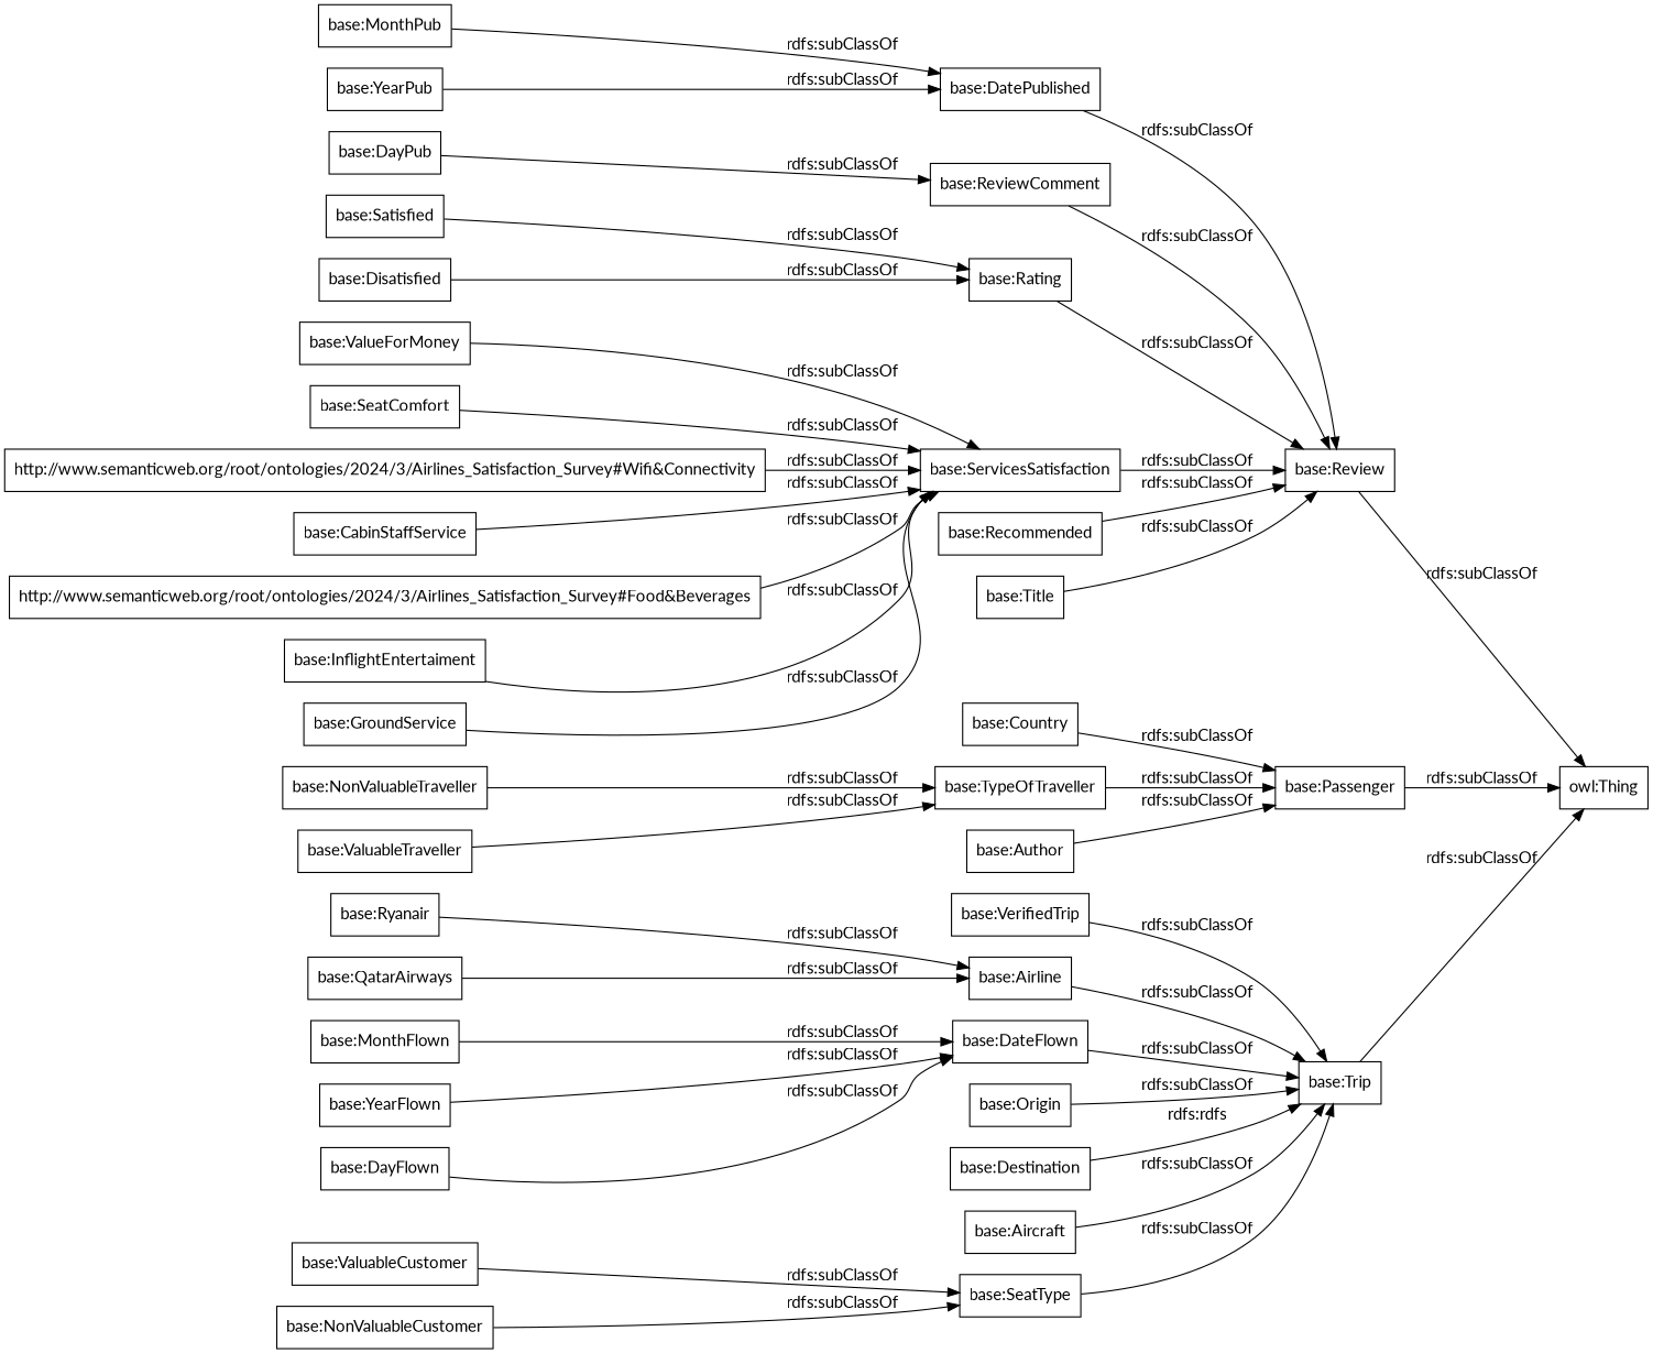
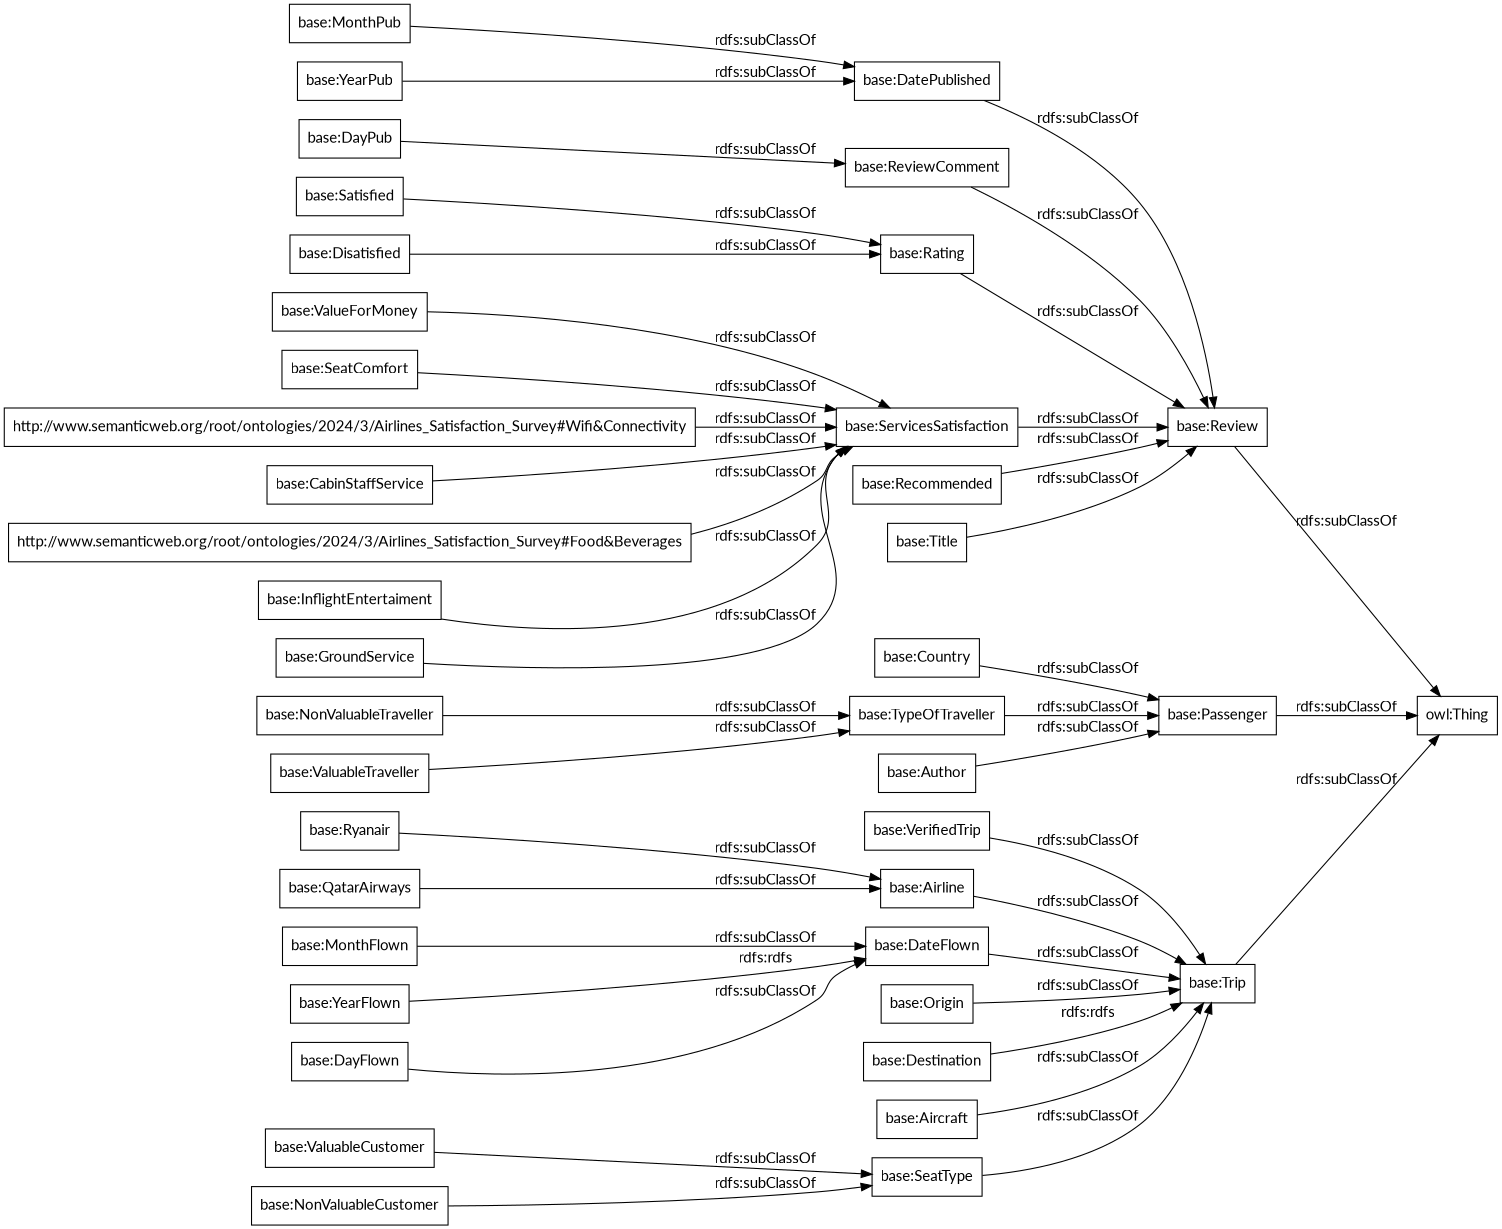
  digraph {
    fontname=Lato
    rankdir=LR
    node [color=black fontname=Lato shape=rectangle]
    edge [fontname=Lato]
    "base:SeatType"
    "base:Trip"
    "owl:Thing"
    "base:VerifiedTrip"
    "base:Review"
    "base:MonthPub"
    "base:DatePublished"
    "base:DayPub"
    "base:ReviewComment"
    "base:Satisfied"
    "base:Rating"
    "base:Ryanair"
    "base:Airline"
    "base:DateFlown"
    "base:Origin"
    "base:Country"
    "base:Passenger"
    "base:MonthFlown"
    "base:TypeOfTraveller"
    "base:ValueForMoney"
    "base:ServicesSatisfaction"
    "base:YearPub"
    "base:SeatComfort"
    "base:NonValuableTraveller"
    "base:Destination"
    "base:Recommended"
    "base:ValuableTraveller"
    "base:ValuableCustomer"
    "base:Aircraft"
    "base:Author"
    "base:QatarAirways"
    "base:Title"
    "http://www.semanticweb.org/root/ontologies/2024/3/Airlines_Satisfaction_Survey#Wifi&Connectivity"
    "base:CabinStaffService"
    "http://www.semanticweb.org/root/ontologies/2024/3/Airlines_Satisfaction_Survey#Food&Beverages"
    "base:Disatisfied"
    "base:YearFlown"
    "base:NonValuableCustomer"
    "base:DayFlown"
    "base:InflightEntertaiment"
    "base:GroundService"
    "base:SeatType" -> "base:Trip" [label="rdfs:subClassOf"]
    "base:Trip" -> "owl:Thing" [label="rdfs:subClassOf"]
    "base:VerifiedTrip" -> "base:Trip" [label="rdfs:subClassOf"]
    "base:Review" -> "owl:Thing" [label="rdfs:subClassOf"]
    "base:MonthPub" -> "base:DatePublished" [label="rdfs:subClassOf"]
    "base:DatePublished" -> "base:Review" [label="rdfs:subClassOf"]
    "base:DayPub" -> "base:ReviewComment" [label="rdfs:subClassOf"]
    "base:ReviewComment" -> "base:Review" [label="rdfs:subClassOf"]
    "base:Satisfied" -> "base:Rating" [label="rdfs:subClassOf"]
    "base:Rating" -> "base:Review" [label="rdfs:subClassOf"]
    "base:Ryanair" -> "base:Airline" [label="rdfs:subClassOf"]
    "base:Airline" -> "base:Trip" [label="rdfs:subClassOf"]
    "base:DateFlown" -> "base:Trip" [label="rdfs:subClassOf"]
    "base:Origin" -> "base:Trip" [label="rdfs:subClassOf"]
    "base:Country" -> "base:Passenger" [label="rdfs:subClassOf"]
    "base:Passenger" -> "owl:Thing" [label="rdfs:subClassOf"]
    "base:MonthFlown" -> "base:DateFlown" [label="rdfs:subClassOf"]
    "base:TypeOfTraveller" -> "base:Passenger" [label="rdfs:subClassOf"]
    "base:ValueForMoney" -> "base:ServicesSatisfaction" [label="rdfs:subClassOf"]
    "base:ServicesSatisfaction" -> "base:Review" [label="rdfs:subClassOf"]
    "base:YearPub" -> "base:DatePublished" [label="rdfs:subClassOf"]
    "base:SeatComfort" -> "base:ServicesSatisfaction" [label="rdfs:subClassOf"]
    "base:NonValuableTraveller" -> "base:TypeOfTraveller" [label="rdfs:subClassOf"]
    "base:Destination" -> "base:Trip" [label="rdfs:rdfs"]
    "base:Recommended" -> "base:Review" [label="rdfs:subClassOf"]
    "base:ValuableTraveller" -> "base:TypeOfTraveller" [label="rdfs:subClassOf"]
    "base:ValuableCustomer" -> "base:SeatType" [label="rdfs:subClassOf"]
    "base:Aircraft" -> "base:Trip" [label="rdfs:subClassOf"]
    "base:Author" -> "base:Passenger" [label="rdfs:subClassOf"]
    "base:QatarAirways" -> "base:Airline" [label="rdfs:subClassOf"]
    "base:Title" -> "base:Review" [label="rdfs:subClassOf"]
    "http://www.semanticweb.org/root/ontologies/2024/3/Airlines_Satisfaction_Survey#Wifi&Connectivity" -> "base:ServicesSatisfaction" [label="rdfs:subClassOf"]
    "base:CabinStaffService" -> "base:ServicesSatisfaction" [label="rdfs:subClassOf"]
    "http://www.semanticweb.org/root/ontologies/2024/3/Airlines_Satisfaction_Survey#Food&Beverages" -> "base:ServicesSatisfaction" [label="rdfs:subClassOf"]
    "base:Disatisfied" -> "base:Rating" [label="rdfs:subClassOf"]
-   "base:YearFlown" -> "base:DateFlown" [label="rdfs:subClassOf"]
+   "base:YearFlown" -> "base:DateFlown" [label="rdfs:rdfs"]
    "base:NonValuableCustomer" -> "base:SeatType" [label="rdfs:subClassOf"]
    "base:DayFlown" -> "base:DateFlown" [label="rdfs:subClassOf"]
    "base:InflightEntertaiment" -> "base:ServicesSatisfaction" [label="rdfs:subClassOf"]
    "base:GroundService" -> "base:ServicesSatisfaction" [label="rdfs:subClassOf"]
  }
